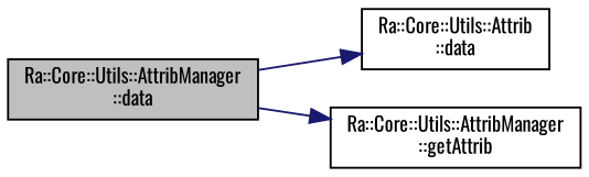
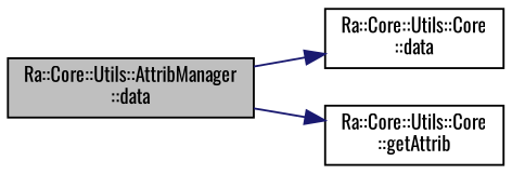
  digraph {
    fontname=Oswald
    rankdir=LR
    node [color=black fillcolor=white fontname=Oswald fontsize=10 shape=record style=filled]
    edge [color=midnightblue fontname=Oswald fontsize=10 labelfontname=Helvetica labelfontsize=10 style=solid]
    n1 [fillcolor=grey75 fontcolor=black height=0.2 label="Ra::Core::Utils::AttribManager\l::data" width=0.4]
-   n2 [height=0.2 label="Ra::Core::Utils::Attrib\l::data" width=0.4]
-   n3 [height=0.2 label="Ra::Core::Utils::AttribManager\l::getAttrib" width=0.4]
+   n2 [height=0.2 label="Ra::Core::Utils::Core\l::data" width=0.4]
+   n3 [height=0.2 label="Ra::Core::Utils::Core\l::getAttrib" width=0.4]
    n1 -> n2
    n1 -> n3
  }
